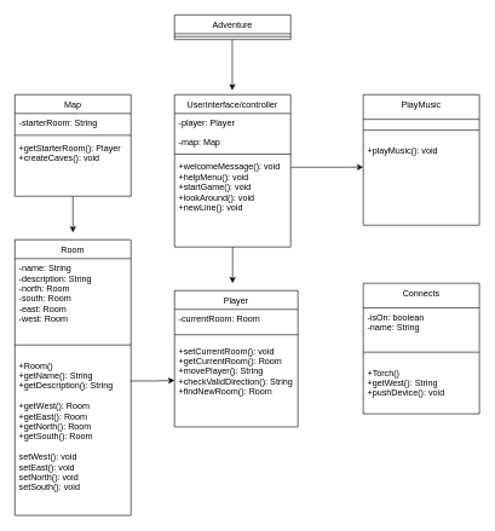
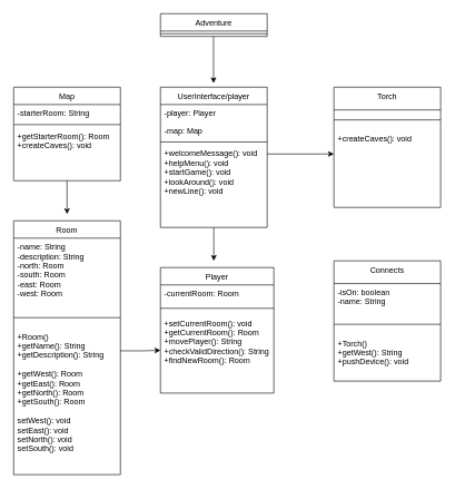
  <mxCell id="0" />
  <mxCell id="1" parent="0" />
  <mxCell id="2" value="" style="edgeStyle=orthogonalEdgeStyle;rounded=0;orthogonalLoop=1;jettySize=auto;html=1;" edge="1" parent="1" source="3"><mxGeometry relative="1" as="geometry"><mxPoint x="320" y="390" as="targetPoint" /></mxGeometry></mxCell>
- <mxCell id="3" value="UserInterface/controller" style="swimlane;fontStyle=0;align=center;verticalAlign=top;childLayout=stackLayout;horizontal=1;startSize=26;horizontalStack=0;resizeParent=1;resizeLast=0;collapsible=1;marginBottom=0;rounded=0;shadow=0;strokeWidth=1;" parent="1" vertex="1"><mxGeometry x="240" y="130" width="160" height="210" as="geometry"><mxRectangle x="260" y="-390" width="160" height="26" as="alternateBounds" /></mxGeometry></mxCell>
+ <mxCell id="3" value="UserInterface/player" style="swimlane;fontStyle=0;align=center;verticalAlign=top;childLayout=stackLayout;horizontal=1;startSize=26;horizontalStack=0;resizeParent=1;resizeLast=0;collapsible=1;marginBottom=0;rounded=0;shadow=0;strokeWidth=1;" parent="1" vertex="1"><mxGeometry x="240" y="130" width="160" height="210" as="geometry"><mxRectangle x="260" y="-390" width="160" height="26" as="alternateBounds" /></mxGeometry></mxCell>
  <mxCell id="4" value="-player: Player" style="text;align=left;verticalAlign=top;spacingLeft=4;spacingRight=4;overflow=hidden;rotatable=0;points=[[0,0.5],[1,0.5]];portConstraint=eastwest;" parent="3" vertex="1"><mxGeometry y="26" width="160" height="26" as="geometry" /></mxCell>
  <mxCell id="5" value="-map: Map" style="text;align=left;verticalAlign=top;spacingLeft=4;spacingRight=4;overflow=hidden;rotatable=0;points=[[0,0.5],[1,0.5]];portConstraint=eastwest;rounded=0;shadow=0;html=0;" parent="3" vertex="1"><mxGeometry y="52" width="160" height="26" as="geometry" /></mxCell>
  <mxCell id="6" value="" style="line;html=1;strokeWidth=1;align=left;verticalAlign=middle;spacingTop=-1;spacingLeft=3;spacingRight=3;rotatable=0;labelPosition=right;points=[];portConstraint=eastwest;" parent="3" vertex="1"><mxGeometry y="78" width="160" height="8" as="geometry" /></mxCell>
  <mxCell id="7" value="+welcomeMessage(): void&#10;+helpMenu(): void&#10;+startGame(): void&#10;+lookAround(): void&#10;+newLine(): void" style="text;align=left;verticalAlign=top;spacingLeft=4;spacingRight=4;overflow=hidden;rotatable=0;points=[[0,0.5],[1,0.5]];portConstraint=eastwest;" parent="3" vertex="1"><mxGeometry y="86" width="160" height="94" as="geometry" /></mxCell>
  <mxCell id="8" value="" style="edgeStyle=orthogonalEdgeStyle;rounded=0;orthogonalLoop=1;jettySize=auto;html=1;" edge="1" parent="1"><mxGeometry relative="1" as="geometry"><mxPoint x="319.58" y="54" as="sourcePoint" /><mxPoint x="319.58" y="124" as="targetPoint" /><Array as="points"><mxPoint x="319.58" y="123" /></Array></mxGeometry></mxCell>
  <mxCell id="9" value="Adventure&#10;" style="swimlane;fontStyle=0;align=center;verticalAlign=top;childLayout=stackLayout;horizontal=1;startSize=26;horizontalStack=0;resizeParent=1;resizeLast=0;collapsible=1;marginBottom=0;rounded=0;shadow=0;strokeWidth=1;" parent="1" vertex="1"><mxGeometry x="240" y="20" width="160" height="34" as="geometry"><mxRectangle x="260" y="-470" width="160" height="26" as="alternateBounds" /></mxGeometry></mxCell>
  <mxCell id="10" value="" style="line;html=1;strokeWidth=1;align=left;verticalAlign=middle;spacingTop=-1;spacingLeft=3;spacingRight=3;rotatable=0;labelPosition=right;points=[];portConstraint=eastwest;" parent="9" vertex="1"><mxGeometry y="26" width="160" height="8" as="geometry" /></mxCell>
  <mxCell id="11" value="Player" style="swimlane;fontStyle=0;align=center;verticalAlign=top;childLayout=stackLayout;horizontal=1;startSize=26;horizontalStack=0;resizeParent=1;resizeLast=0;collapsible=1;marginBottom=0;rounded=0;shadow=0;strokeWidth=1;" parent="1" vertex="1"><mxGeometry x="240" y="400" width="170" height="188" as="geometry"><mxRectangle x="250" y="-90" width="170" height="26" as="alternateBounds" /></mxGeometry></mxCell>
  <mxCell id="12" value="-currentRoom: Room" style="text;align=left;verticalAlign=top;spacingLeft=4;spacingRight=4;overflow=hidden;rotatable=0;points=[[0,0.5],[1,0.5]];portConstraint=eastwest;" parent="11" vertex="1"><mxGeometry y="26" width="170" height="26" as="geometry" /></mxCell>
  <mxCell id="13" value="" style="line;html=1;strokeWidth=1;align=left;verticalAlign=middle;spacingTop=-1;spacingLeft=3;spacingRight=3;rotatable=0;labelPosition=right;points=[];portConstraint=eastwest;" parent="11" vertex="1"><mxGeometry y="52" width="170" height="18" as="geometry" /></mxCell>
  <mxCell id="14" value="+setCurrentRoom(): void&#10;+getCurrentRoom(): Room&#10;+movePlayer(): String&#10;+checkValidDirection(): String&#10;+findNewRoom(): Room" style="text;align=left;verticalAlign=top;spacingLeft=4;spacingRight=4;overflow=hidden;rotatable=0;points=[[0,0.5],[1,0.5]];portConstraint=eastwest;" parent="11" vertex="1"><mxGeometry y="70" width="170" height="108" as="geometry" /></mxCell>
  <mxCell id="15" value="" style="edgeStyle=orthogonalEdgeStyle;rounded=0;orthogonalLoop=1;jettySize=auto;html=1;" edge="1" parent="1" source="16"><mxGeometry relative="1" as="geometry"><mxPoint x="100" y="320" as="targetPoint" /></mxGeometry></mxCell>
  <mxCell id="16" value="Map" style="swimlane;fontStyle=0;align=center;verticalAlign=top;childLayout=stackLayout;horizontal=1;startSize=26;horizontalStack=0;resizeParent=1;resizeLast=0;collapsible=1;marginBottom=0;rounded=0;shadow=0;strokeWidth=1;" parent="1" vertex="1"><mxGeometry x="20" y="130" width="160" height="140" as="geometry"><mxRectangle x="490" y="-110" width="160" height="26" as="alternateBounds" /></mxGeometry></mxCell>
  <mxCell id="17" value="-starterRoom: String" style="text;align=left;verticalAlign=top;spacingLeft=4;spacingRight=4;overflow=hidden;rotatable=0;points=[[0,0.5],[1,0.5]];portConstraint=eastwest;" parent="16" vertex="1"><mxGeometry y="26" width="160" height="26" as="geometry" /></mxCell>
  <mxCell id="18" value="" style="line;html=1;strokeWidth=1;align=left;verticalAlign=middle;spacingTop=-1;spacingLeft=3;spacingRight=3;rotatable=0;labelPosition=right;points=[];portConstraint=eastwest;" parent="16" vertex="1"><mxGeometry y="52" width="160" height="8" as="geometry" /></mxCell>
- <mxCell id="19" value="+getStarterRoom(): Player&#10;+createCaves(): void" style="text;align=left;verticalAlign=top;spacingLeft=4;spacingRight=4;overflow=hidden;rotatable=0;points=[[0,0.5],[1,0.5]];portConstraint=eastwest;" parent="16" vertex="1"><mxGeometry y="60" width="160" height="70" as="geometry" /></mxCell>
+ <mxCell id="19" value="+getStarterRoom(): Room&#10;+createCaves(): void" style="text;align=left;verticalAlign=top;spacingLeft=4;spacingRight=4;overflow=hidden;rotatable=0;points=[[0,0.5],[1,0.5]];portConstraint=eastwest;" parent="16" vertex="1"><mxGeometry y="60" width="160" height="70" as="geometry" /></mxCell>
  <mxCell id="20" value="Connects" style="swimlane;fontStyle=0;align=center;verticalAlign=top;childLayout=stackLayout;horizontal=1;startSize=34;horizontalStack=0;resizeParent=1;resizeLast=0;collapsible=1;marginBottom=0;rounded=0;shadow=0;strokeWidth=1;" parent="1" vertex="1"><mxGeometry x="500" y="390" width="160" height="180" as="geometry"><mxRectangle x="20" y="-300" width="170" height="26" as="alternateBounds" /></mxGeometry></mxCell>
  <mxCell id="21" value="-isOn: boolean&#10;-name: String" style="text;align=left;verticalAlign=top;spacingLeft=4;spacingRight=4;overflow=hidden;rotatable=0;points=[[0,0.5],[1,0.5]];portConstraint=eastwest;" parent="20" vertex="1"><mxGeometry y="34" width="160" height="46" as="geometry" /></mxCell>
  <mxCell id="22" value="" style="line;html=1;strokeWidth=1;align=left;verticalAlign=middle;spacingTop=-1;spacingLeft=3;spacingRight=3;rotatable=0;labelPosition=right;points=[];portConstraint=eastwest;" parent="20" vertex="1"><mxGeometry y="80" width="160" height="30" as="geometry" /></mxCell>
  <mxCell id="23" value="+Torch()&#10;+getWest(): String&#10;+pushDevice(): void" style="text;align=left;verticalAlign=top;spacingLeft=4;spacingRight=4;overflow=hidden;rotatable=0;points=[[0,0.5],[1,0.5]];portConstraint=eastwest;" parent="20" vertex="1"><mxGeometry y="110" width="160" height="70" as="geometry" /></mxCell>
  <mxCell id="24" value="Room&#10;" style="swimlane;fontStyle=0;align=center;verticalAlign=top;childLayout=stackLayout;horizontal=1;startSize=26;horizontalStack=0;resizeParent=1;resizeLast=0;collapsible=1;marginBottom=0;rounded=0;shadow=0;strokeWidth=1;" parent="1" vertex="1"><mxGeometry x="20" y="330" width="160" height="380" as="geometry"><mxRectangle x="480" y="-300" width="170" height="26" as="alternateBounds" /></mxGeometry></mxCell>
  <mxCell id="25" value="-name: String&#10;-description: String&#10;-north: Room&#10;-south: Room&#10;-east: Room&#10;-west: Room" style="text;align=left;verticalAlign=top;spacingLeft=4;spacingRight=4;overflow=hidden;rotatable=0;points=[[0,0.5],[1,0.5]];portConstraint=eastwest;" parent="24" vertex="1"><mxGeometry y="26" width="160" height="104" as="geometry" /></mxCell>
  <mxCell id="26" value="" style="line;html=1;strokeWidth=1;align=left;verticalAlign=middle;spacingTop=-1;spacingLeft=3;spacingRight=3;rotatable=0;labelPosition=right;points=[];portConstraint=eastwest;" parent="24" vertex="1"><mxGeometry y="130" width="160" height="30" as="geometry" /></mxCell>
  <mxCell id="27" value="+Room()&#10;+getName(): String&#10;+getDescription(): String&#10;&#10;+getWest(): Room&#10;+getEast(): Room&#10;+getNorth(): Room&#10;+getSouth(): Room&#10;&#10;setWest(): void&#10;setEast(): void&#10;setNorth(): void&#10;setSouth(): void&#10;" style="text;align=left;verticalAlign=top;spacingLeft=4;spacingRight=4;overflow=hidden;rotatable=0;points=[[0,0.5],[1,0.5]];portConstraint=eastwest;" parent="24" vertex="1"><mxGeometry y="160" width="160" height="210" as="geometry" /></mxCell>
  <mxCell id="28" value="" style="edgeStyle=orthogonalEdgeStyle;rounded=0;orthogonalLoop=1;jettySize=auto;html=1;exitX=0.996;exitY=0.165;exitDx=0;exitDy=0;exitPerimeter=0;" edge="1" parent="1" source="27" target="14"><mxGeometry relative="1" as="geometry"><mxPoint x="190" y="524" as="sourcePoint" /></mxGeometry></mxCell>
- <mxCell id="29" value="PlayMusic" style="swimlane;fontStyle=0;align=center;verticalAlign=top;childLayout=stackLayout;horizontal=1;startSize=34;horizontalStack=0;resizeParent=1;resizeLast=0;collapsible=1;marginBottom=0;rounded=0;shadow=0;strokeWidth=1;" vertex="1" parent="1"><mxGeometry x="500" y="130" width="160" height="180" as="geometry"><mxRectangle x="20" y="-300" width="170" height="26" as="alternateBounds" /></mxGeometry></mxCell>
+ <mxCell id="29" value="Torch" style="swimlane;fontStyle=0;align=center;verticalAlign=top;childLayout=stackLayout;horizontal=1;startSize=34;horizontalStack=0;resizeParent=1;resizeLast=0;collapsible=1;marginBottom=0;rounded=0;shadow=0;strokeWidth=1;" vertex="1" parent="1"><mxGeometry x="500" y="130" width="160" height="180" as="geometry"><mxRectangle x="20" y="-300" width="170" height="26" as="alternateBounds" /></mxGeometry></mxCell>
  <mxCell id="30" value="" style="line;html=1;strokeWidth=1;align=left;verticalAlign=middle;spacingTop=-1;spacingLeft=3;spacingRight=3;rotatable=0;labelPosition=right;points=[];portConstraint=eastwest;" vertex="1" parent="29"><mxGeometry y="34" width="160" height="30" as="geometry" /></mxCell>
- <mxCell id="31" value="+playMusic(): void" style="text;align=left;verticalAlign=top;spacingLeft=4;spacingRight=4;overflow=hidden;rotatable=0;points=[[0,0.5],[1,0.5]];portConstraint=eastwest;" vertex="1" parent="29"><mxGeometry y="64" width="160" height="70" as="geometry" /></mxCell>
+ <mxCell id="31" value="+createCaves(): void" style="text;align=left;verticalAlign=top;spacingLeft=4;spacingRight=4;overflow=hidden;rotatable=0;points=[[0,0.5],[1,0.5]];portConstraint=eastwest;" vertex="1" parent="29"><mxGeometry y="64" width="160" height="70" as="geometry" /></mxCell>
  <mxCell id="32" value="" style="edgeStyle=orthogonalEdgeStyle;rounded=0;orthogonalLoop=1;jettySize=auto;html=1;strokeColor=default;" edge="1" parent="1" source="7" target="31"><mxGeometry relative="1" as="geometry"><Array as="points"><mxPoint x="480" y="230" /><mxPoint x="480" y="230" /></Array></mxGeometry></mxCell>
